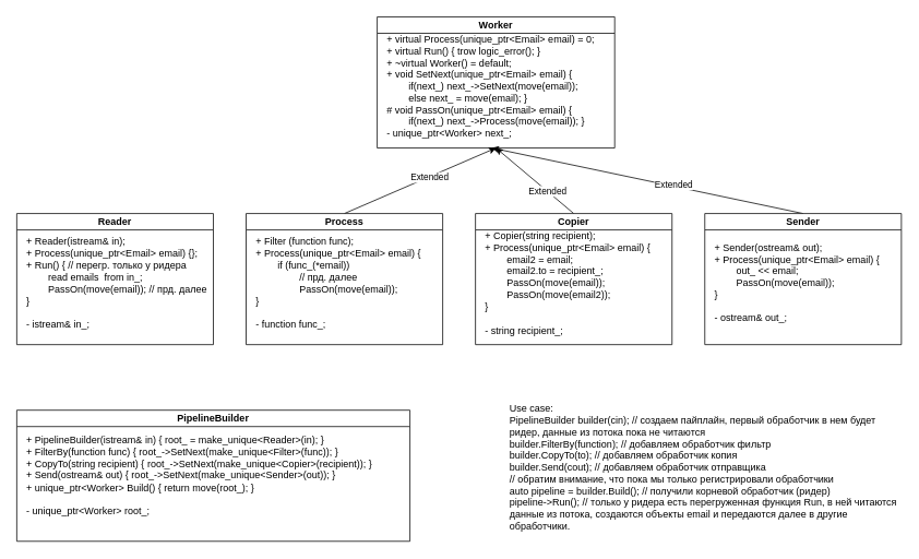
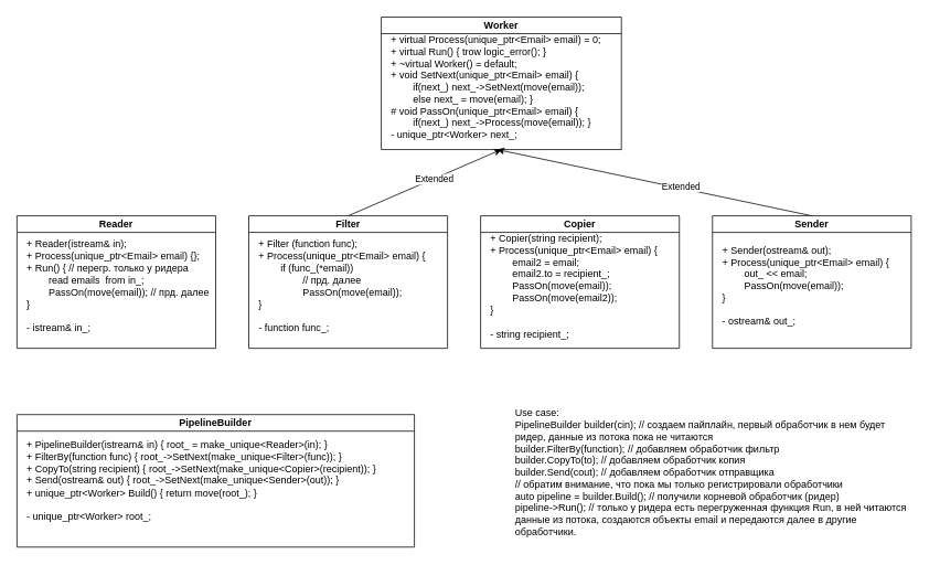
  <mxCell id="0" />
  <mxCell id="1" parent="0" />
  <mxCell id="2" value="Worker" style="swimlane;whiteSpace=wrap;html=1;startSize=20;" vertex="1" parent="1"><mxGeometry x="460" y="20" width="290" height="160" as="geometry"><mxRectangle x="200" y="40" width="80" height="30" as="alternateBounds" /></mxGeometry></mxCell>
  <mxCell id="3" value="+ virtual Process(unique_ptr&amp;lt;Email&amp;gt; email) = 0;&amp;nbsp;&lt;br&gt;&lt;div style=&quot;&quot;&gt;&lt;span style=&quot;background-color: initial;&quot;&gt;+ virtual Run() { trow logic_error(); }&lt;/span&gt;&lt;/div&gt;&lt;div style=&quot;&quot;&gt;&lt;span style=&quot;background-color: initial;&quot;&gt;+ ~virtual Worker() = default;&lt;/span&gt;&lt;/div&gt;&lt;div style=&quot;&quot;&gt;&lt;span style=&quot;background-color: initial;&quot;&gt;+ void SetNext(&lt;/span&gt;&lt;span style=&quot;background-color: initial;&quot;&gt;unique_ptr&amp;lt;Email&amp;gt; email&lt;/span&gt;&lt;span style=&quot;background-color: initial;&quot;&gt;) {&lt;/span&gt;&lt;/div&gt;&lt;div style=&quot;&quot;&gt;&lt;span style=&quot;background-color: initial;&quot;&gt;&lt;span style=&quot;white-space: pre;&quot;&gt;&#09;&lt;/span&gt;if(next_) next_-&amp;gt;SetNext(move(email));&lt;/span&gt;&lt;/div&gt;&lt;div style=&quot;&quot;&gt;&lt;span style=&quot;background-color: initial;&quot;&gt;&lt;span style=&quot;white-space: pre;&quot;&gt;&#09;&lt;/span&gt;else next_ = move(email); }&lt;/span&gt;&lt;/div&gt;&lt;span style=&quot;&quot;&gt;&lt;div style=&quot;&quot;&gt;&lt;span style=&quot;background-color: initial;&quot;&gt;# void PassOn(&lt;/span&gt;&lt;span style=&quot;background-color: initial;&quot;&gt;unique_ptr&amp;lt;Email&amp;gt; email) {&lt;/span&gt;&lt;/div&gt;&lt;div style=&quot;&quot;&gt;&lt;span style=&quot;background-color: initial;&quot;&gt;&lt;span style=&quot;white-space: pre;&quot;&gt;&#09;&lt;/span&gt;if(next_) next_-&amp;gt;Process(move(email));&amp;nbsp;&lt;/span&gt;&lt;span style=&quot;background-color: initial;&quot;&gt;}&lt;/span&gt;&lt;/div&gt;&lt;div style=&quot;&quot;&gt;&lt;span style=&quot;background-color: initial;&quot;&gt;- unique_ptr&amp;lt;Worker&amp;gt; next_;&lt;/span&gt;&lt;/div&gt;&lt;/span&gt;" style="text;html=1;align=left;verticalAlign=middle;resizable=0;points=[];autosize=1;strokeColor=none;fillColor=none;" vertex="1" parent="2"><mxGeometry x="10" y="15" width="280" height="140" as="geometry" /></mxCell>
  <mxCell id="4" value="Reader" style="swimlane;whiteSpace=wrap;html=1;startSize=20;" vertex="1" parent="1"><mxGeometry x="20" y="260" width="240" height="160" as="geometry"><mxRectangle x="200" y="40" width="80" height="30" as="alternateBounds" /></mxGeometry></mxCell>
  <mxCell id="5" style="edgeStyle=none;html=1;exitX=0.5;exitY=0;exitDx=0;exitDy=0;entryX=0.5;entryY=1;entryDx=0;entryDy=0;" edge="1" parent="1" source="7" target="2"><mxGeometry relative="1" as="geometry" /></mxCell>
  <mxCell id="6" value="Extended" style="edgeLabel;html=1;align=center;verticalAlign=middle;resizable=0;points=[];" vertex="1" connectable="0" parent="5"><mxGeometry x="0.122" relative="1" as="geometry"><mxPoint as="offset" /></mxGeometry></mxCell>
- <mxCell id="7" value="Process" style="swimlane;whiteSpace=wrap;html=1;startSize=20;" vertex="1" parent="1"><mxGeometry x="300" y="260" width="240" height="160" as="geometry"><mxRectangle x="200" y="40" width="80" height="30" as="alternateBounds" /></mxGeometry></mxCell>
+ <mxCell id="7" value="Filter" style="swimlane;whiteSpace=wrap;html=1;startSize=20;" vertex="1" parent="1"><mxGeometry x="300" y="260" width="240" height="160" as="geometry"><mxRectangle x="200" y="40" width="80" height="30" as="alternateBounds" /></mxGeometry></mxCell>
  <mxCell id="8" value="+ Filter (function func);&lt;br&gt;+ Process(unique_ptr&amp;lt;Email&amp;gt; email) {&lt;br&gt;&lt;span style=&quot;white-space: pre;&quot;&gt;&#09;&lt;/span&gt;if (func_(*email)) &lt;br&gt;&lt;span style=&quot;white-space: pre;&quot;&gt;&#09;&lt;/span&gt;&lt;span style=&quot;white-space: pre;&quot;&gt;&#09;&lt;/span&gt;// прд. далее&lt;br&gt;&lt;span style=&quot;white-space: pre;&quot;&gt;&#09;&lt;/span&gt;&lt;span style=&quot;white-space: pre;&quot;&gt;&#09;&lt;/span&gt;PassOn(move(email));&lt;br&gt;}&amp;nbsp;&lt;br&gt;&lt;div style=&quot;&quot;&gt;&lt;br&gt;&lt;/div&gt;&lt;span style=&quot;&quot;&gt;&lt;div style=&quot;&quot;&gt;&lt;span style=&quot;background-color: initial;&quot;&gt;- function func_;&lt;/span&gt;&lt;/div&gt;&lt;/span&gt;" style="text;html=1;align=left;verticalAlign=middle;resizable=0;points=[];autosize=1;strokeColor=none;fillColor=none;" vertex="1" parent="7"><mxGeometry x="10" y="20" width="230" height="130" as="geometry" /></mxCell>
- <mxCell id="9" style="edgeStyle=none;html=1;exitX=0.5;exitY=0;exitDx=0;exitDy=0;entryX=0.5;entryY=1;entryDx=0;entryDy=0;" edge="1" parent="1" source="11" target="2"><mxGeometry relative="1" as="geometry" /></mxCell>
- <mxCell id="10" value="Extended" style="edgeLabel;html=1;align=center;verticalAlign=middle;resizable=0;points=[];" vertex="1" connectable="0" parent="9"><mxGeometry x="-0.319" relative="1" as="geometry"><mxPoint as="offset" /></mxGeometry></mxCell>
  <mxCell id="11" value="Copier" style="swimlane;whiteSpace=wrap;html=1;startSize=20;" vertex="1" parent="1"><mxGeometry x="580" y="260" width="240" height="160" as="geometry"><mxRectangle x="200" y="40" width="80" height="30" as="alternateBounds" /></mxGeometry></mxCell>
  <mxCell id="12" value="+ Copier(string recipient);&lt;br&gt;+ Process(unique_ptr&amp;lt;Email&amp;gt; email) {&lt;span style=&quot;&quot;&gt;&#09;&lt;/span&gt;&lt;br&gt;&lt;span style=&quot;&quot;&gt;&#09;&lt;/span&gt;&lt;span style=&quot;white-space: pre;&quot;&gt;&#09;&lt;/span&gt;email2 = email;&lt;br&gt;&lt;span style=&quot;&quot;&gt;&#09;&lt;/span&gt;&lt;span style=&quot;white-space: pre;&quot;&gt;&#09;&lt;/span&gt;email2.to = recipient_;&lt;br&gt;&lt;span style=&quot;&quot;&gt;&#09;&lt;/span&gt;&lt;span style=&quot;white-space: pre;&quot;&gt;&#09;&lt;/span&gt;PassOn(move(email));&lt;br&gt;&lt;span style=&quot;&quot;&gt;&#09;&lt;/span&gt;&lt;span style=&quot;white-space: pre;&quot;&gt;&#09;&lt;/span&gt;PassOn(move(email2));&lt;br&gt;}&lt;br&gt;&lt;div style=&quot;&quot;&gt;&lt;br&gt;&lt;/div&gt;&lt;span style=&quot;&quot;&gt;&lt;div style=&quot;&quot;&gt;&lt;span style=&quot;background-color: initial;&quot;&gt;- string recipient_;&lt;/span&gt;&lt;/div&gt;&lt;/span&gt;" style="text;html=1;align=left;verticalAlign=middle;resizable=0;points=[];autosize=1;strokeColor=none;fillColor=none;" vertex="1" parent="11"><mxGeometry x="10" y="15" width="230" height="140" as="geometry" /></mxCell>
  <mxCell id="13" value="+ Reader(istream&amp;amp; in);&lt;br&gt;+&amp;nbsp;Process(unique_ptr&amp;lt;Email&amp;gt; email) {};&amp;nbsp;&lt;br&gt;&lt;div style=&quot;&quot;&gt;&lt;span style=&quot;background-color: initial;&quot;&gt;+ Run() { // перегр. только у ридера&lt;/span&gt;&lt;/div&gt;&lt;div style=&quot;&quot;&gt;&lt;span style=&quot;background-color: initial;&quot;&gt;&amp;nbsp;&lt;span style=&quot;white-space: pre;&quot;&gt;&#09;&lt;/span&gt;read emails &amp;nbsp;from in_;&lt;/span&gt;&lt;/div&gt;&lt;div style=&quot;&quot;&gt;&lt;span style=&quot;background-color: initial;&quot;&gt;&lt;span style=&quot;white-space: pre;&quot;&gt;&#09;&lt;/span&gt;PassOn(move(email)); // прд. далее&lt;/span&gt;&lt;/div&gt;&lt;div style=&quot;&quot;&gt;&lt;span style=&quot;background-color: initial;&quot;&gt;}&lt;/span&gt;&lt;/div&gt;&lt;div style=&quot;&quot;&gt;&lt;br&gt;&lt;/div&gt;&lt;span style=&quot;&quot;&gt;&lt;div style=&quot;&quot;&gt;&lt;span style=&quot;background-color: initial;&quot;&gt;- istream&amp;amp; in_;&lt;/span&gt;&lt;/div&gt;&lt;/span&gt;" style="text;html=1;align=left;verticalAlign=middle;resizable=0;points=[];autosize=1;strokeColor=none;fillColor=none;" vertex="1" parent="1"><mxGeometry x="30" y="280" width="240" height="130" as="geometry" /></mxCell>
  <mxCell id="14" style="edgeStyle=none;html=1;exitX=0.5;exitY=0;exitDx=0;exitDy=0;" edge="1" parent="1" source="16"><mxGeometry relative="1" as="geometry"><mxPoint x="600" y="180" as="targetPoint" /></mxGeometry></mxCell>
  <mxCell id="15" value="Extended" style="edgeLabel;html=1;align=center;verticalAlign=middle;resizable=0;points=[];" vertex="1" connectable="0" parent="14"><mxGeometry x="-0.164" y="-2" relative="1" as="geometry"><mxPoint as="offset" /></mxGeometry></mxCell>
  <mxCell id="16" value="Sender" style="swimlane;whiteSpace=wrap;html=1;startSize=20;" vertex="1" parent="1"><mxGeometry x="860" y="260" width="240" height="160" as="geometry"><mxRectangle x="200" y="40" width="80" height="30" as="alternateBounds" /></mxGeometry></mxCell>
  <mxCell id="17" value="+ Sender(ostream&amp;amp; out);&lt;br&gt;+ Process(unique_ptr&amp;lt;Email&amp;gt; email) {&lt;br&gt;&lt;span style=&quot;white-space: pre;&quot;&gt;&#09;&lt;/span&gt;out_ &amp;lt;&amp;lt; email;&lt;br&gt;&lt;span style=&quot;white-space: pre;&quot;&gt;&#09;&lt;/span&gt;PassOn(move(email));&lt;br&gt;}&amp;nbsp;&lt;br&gt;&lt;div style=&quot;&quot;&gt;&lt;br&gt;&lt;/div&gt;&lt;span style=&quot;&quot;&gt;&lt;div style=&quot;&quot;&gt;&lt;span style=&quot;background-color: initial;&quot;&gt;- ostream&amp;amp; out_;&lt;/span&gt;&lt;/div&gt;&lt;/span&gt;" style="text;html=1;align=left;verticalAlign=middle;resizable=0;points=[];autosize=1;strokeColor=none;fillColor=none;" vertex="1" parent="16"><mxGeometry x="10" y="30" width="230" height="110" as="geometry" /></mxCell>
  <mxCell id="18" value="PipelineBuilder" style="swimlane;whiteSpace=wrap;html=1;startSize=20;" vertex="1" parent="1"><mxGeometry x="20" y="500" width="480" height="160" as="geometry"><mxRectangle x="200" y="40" width="80" height="30" as="alternateBounds" /></mxGeometry></mxCell>
  <mxCell id="19" value="+ PipelineBuilder(istream&amp;amp; in) { root_ = make_unique&amp;lt;Reader&amp;gt;(in); }&lt;br&gt;+ FilterBy(function func) { root_-&amp;gt;SetNext(make_unique&amp;lt;Filter&amp;gt;(func)); }&lt;br&gt;+ CopyTo(string recipient) { root_-&amp;gt;SetNext(make_unique&amp;lt;Copier&amp;gt;(recipient)); }&lt;br&gt;+ Send(ostream&amp;amp; out) { root_-&amp;gt;SetNext(make_unique&amp;lt;Sender&amp;gt;(out)); }&lt;br&gt;+ unique_ptr&amp;lt;Worker&amp;gt; Build() { return move(root_); }&lt;br&gt;&lt;br&gt;- unique_ptr&amp;lt;Worker&amp;gt; root_;" style="text;html=1;align=left;verticalAlign=middle;resizable=0;points=[];autosize=1;strokeColor=none;fillColor=none;" vertex="1" parent="18"><mxGeometry x="10" y="25" width="450" height="110" as="geometry" /></mxCell>
  <mxCell id="20" value="Use case:&lt;br&gt;PipelineBuilder builder(cin); // создаем пайплайн, первый обработчик в нем будет ридер, данные из потока пока не читаются&lt;br&gt;builder.FilterBy(function); // добавляем обработчик фильтр&lt;br&gt;builder.CopyTo(to); // добавляем обработчик копия&lt;br&gt;builder.Send(cout); // добавляем обработчик отправщика&lt;br&gt;// обратим внимание, что пока мы только регистрировали обработчики&lt;br&gt;auto pipeline = builder.Build(); // получили корневой обработчик (ридер)&lt;br&gt;pipeline-&amp;gt;Run(); // только у ридера есть перегруженная функция Run, в ней читаются данные из потока, создаются объекты email и передаются далее в другие обработчики." style="text;html=1;strokeColor=none;fillColor=none;align=left;verticalAlign=middle;whiteSpace=wrap;rounded=0;" vertex="1" parent="1"><mxGeometry x="620" y="480" width="480" height="180" as="geometry" /></mxCell>
